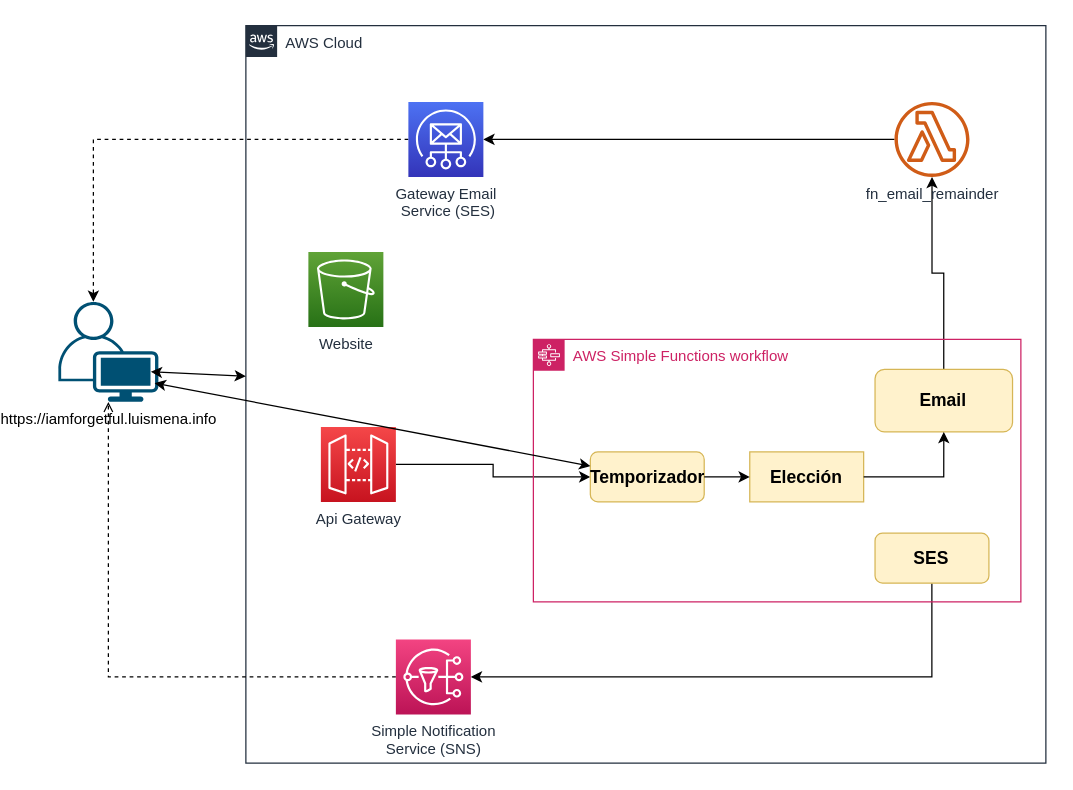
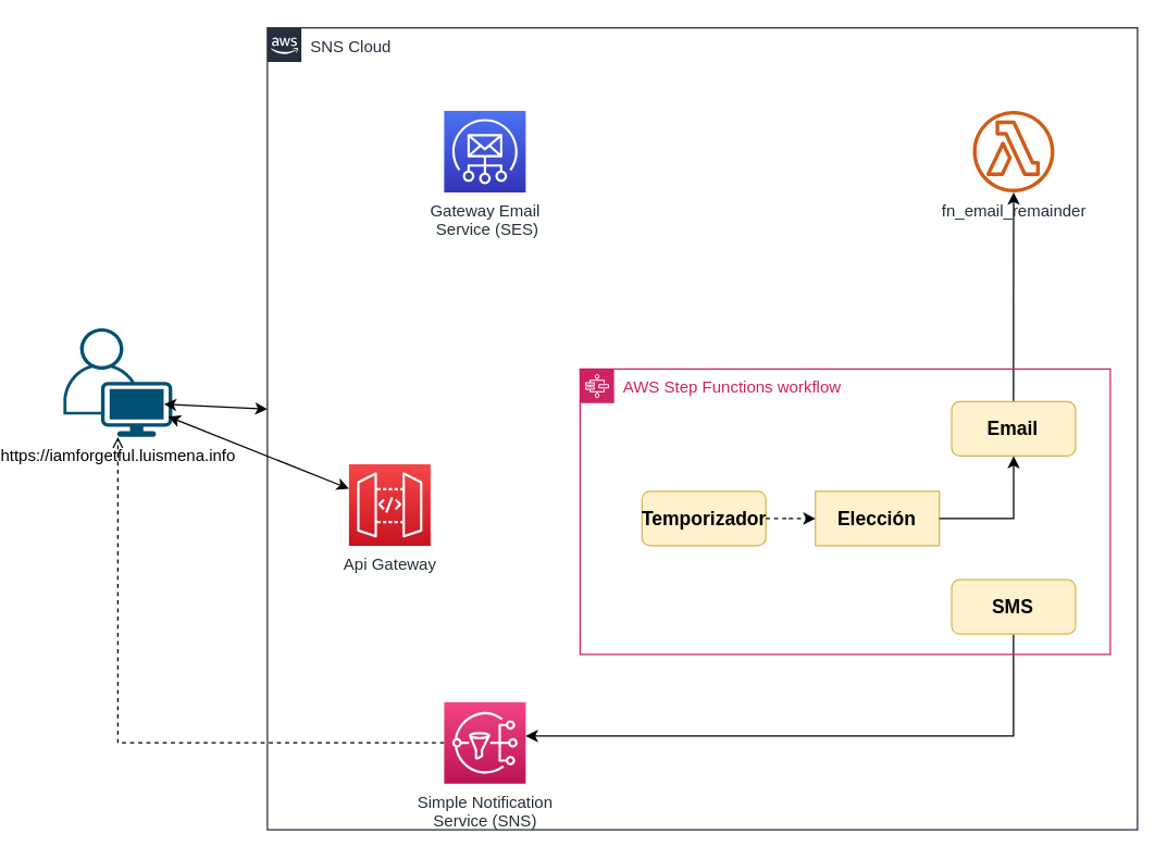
  <mxCell id="0" />
  <mxCell id="1" parent="0" />
- <mxCell id="2" value="AWS Cloud" style="points=[[0,0],[0.25,0],[0.5,0],[0.75,0],[1,0],[1,0.25],[1,0.5],[1,0.75],[1,1],[0.75,1],[0.5,1],[0.25,1],[0,1],[0,0.75],[0,0.5],[0,0.25]];outlineConnect=0;gradientColor=none;html=1;whiteSpace=wrap;fontSize=12;fontStyle=0;shape=mxgraph.aws4.group;grIcon=mxgraph.aws4.group_aws_cloud_alt;strokeColor=#232F3E;fillColor=none;verticalAlign=top;align=left;spacingLeft=30;fontColor=#232F3E;dashed=0;" parent="1" vertex="1"><mxGeometry x="170" y="20" width="640" height="590" as="geometry" /></mxCell>
- <mxCell id="3" style="edgeStyle=orthogonalEdgeStyle;rounded=0;orthogonalLoop=1;jettySize=auto;html=1;entryX=0;entryY=0.5;entryDx=0;entryDy=0;" parent="1" source="4" target="16" edge="1"><mxGeometry relative="1" as="geometry"><mxPoint x="290" y="381" as="targetPoint" /></mxGeometry></mxCell>
+ <mxCell id="2" value="SNS Cloud" style="points=[[0,0],[0.25,0],[0.5,0],[0.75,0],[1,0],[1,0.25],[1,0.5],[1,0.75],[1,1],[0.75,1],[0.5,1],[0.25,1],[0,1],[0,0.75],[0,0.5],[0,0.25]];outlineConnect=0;gradientColor=none;html=1;whiteSpace=wrap;fontSize=12;fontStyle=0;shape=mxgraph.aws4.group;grIcon=mxgraph.aws4.group_aws_cloud_alt;strokeColor=#232F3E;fillColor=none;verticalAlign=top;align=left;spacingLeft=30;fontColor=#232F3E;dashed=0;" parent="1" vertex="1"><mxGeometry x="170" y="20" width="640" height="590" as="geometry" /></mxCell>
  <mxCell id="4" value="Api Gateway" style="outlineConnect=0;fontColor=#232F3E;gradientColor=#F54749;gradientDirection=north;fillColor=#C7131F;strokeColor=#ffffff;dashed=0;verticalLabelPosition=bottom;verticalAlign=top;align=center;html=1;fontSize=12;fontStyle=0;aspect=fixed;shape=mxgraph.aws4.resourceIcon;resIcon=mxgraph.aws4.api_gateway;" parent="1" vertex="1"><mxGeometry x="230" y="341" width="60" height="60" as="geometry" /></mxCell>
- <mxCell id="5" value="Website" style="outlineConnect=0;fontColor=#232F3E;gradientColor=#60A337;gradientDirection=north;fillColor=#277116;strokeColor=#ffffff;dashed=0;verticalLabelPosition=bottom;verticalAlign=top;align=center;html=1;fontSize=12;fontStyle=0;aspect=fixed;shape=mxgraph.aws4.resourceIcon;resIcon=mxgraph.aws4.s3;" parent="1" vertex="1"><mxGeometry x="220" y="201" width="60" height="60" as="geometry" /></mxCell>
- <mxCell id="6" style="edgeStyle=orthogonalEdgeStyle;rounded=0;orthogonalLoop=1;jettySize=auto;html=1;entryX=0.35;entryY=0;entryDx=0;entryDy=0;entryPerimeter=0;startArrow=none;startFill=0;dashed=1;" parent="1" source="7" target="22" edge="1"><mxGeometry relative="1" as="geometry" /></mxCell>
  <mxCell id="7" value="Gateway Email&lt;br&gt;&amp;nbsp;Service (SES)" style="outlineConnect=0;fontColor=#232F3E;gradientColor=#4D72F3;gradientDirection=north;fillColor=#3334B9;strokeColor=#ffffff;dashed=0;verticalLabelPosition=bottom;verticalAlign=top;align=center;html=1;fontSize=12;fontStyle=0;aspect=fixed;shape=mxgraph.aws4.resourceIcon;resIcon=mxgraph.aws4.simple_email_service;" parent="1" vertex="1"><mxGeometry x="300" y="81" width="60" height="60" as="geometry" /></mxCell>
  <mxCell id="8" style="edgeStyle=orthogonalEdgeStyle;rounded=0;orthogonalLoop=1;jettySize=auto;html=1;dashed=1;endArrow=open;" parent="1" source="9" target="22" edge="1"><mxGeometry relative="1" as="geometry" /></mxCell>
- <mxCell id="9" value="Simple Notification&lt;br&gt;Service (SNS)" style="outlineConnect=0;fontColor=#232F3E;gradientColor=#F34482;gradientDirection=north;fillColor=#BC1356;strokeColor=#ffffff;dashed=0;verticalLabelPosition=bottom;verticalAlign=top;align=center;html=1;fontSize=12;fontStyle=0;aspect=fixed;shape=mxgraph.aws4.resourceIcon;resIcon=mxgraph.aws4.sns;" parent="1" vertex="1"><mxGeometry x="290" y="511" width="60" height="60" as="geometry" /></mxCell>
+ <mxCell id="9" value="Simple Notification&lt;br&gt;Service (SNS)" style="outlineConnect=0;fontColor=#232F3E;gradientColor=#F34482;gradientDirection=north;fillColor=#BC1356;strokeColor=#ffffff;dashed=0;verticalLabelPosition=bottom;verticalAlign=top;align=center;html=1;fontSize=12;fontStyle=0;aspect=fixed;shape=mxgraph.aws4.resourceIcon;resIcon=mxgraph.aws4.sns;" parent="1" vertex="1"><mxGeometry x="300" y="516" width="60" height="60" as="geometry" /></mxCell>
  <mxCell id="10" style="edgeStyle=orthogonalEdgeStyle;rounded=0;orthogonalLoop=1;jettySize=auto;html=1;" parent="1" source="19" target="13" edge="1"><mxGeometry relative="1" as="geometry" /></mxCell>
  <mxCell id="11" style="edgeStyle=orthogonalEdgeStyle;rounded=0;orthogonalLoop=1;jettySize=auto;html=1;" parent="1" source="21" target="9" edge="1"><mxGeometry relative="1" as="geometry"><Array as="points"><mxPoint x="719" y="541" /></Array></mxGeometry></mxCell>
- <mxCell id="12" style="edgeStyle=orthogonalEdgeStyle;rounded=0;orthogonalLoop=1;jettySize=auto;html=1;" parent="1" source="13" target="7" edge="1"><mxGeometry relative="1" as="geometry" /></mxCell>
  <mxCell id="13" value="fn_email_remainder" style="outlineConnect=0;fontColor=#232F3E;gradientColor=none;fillColor=#D05C17;strokeColor=none;dashed=0;verticalLabelPosition=bottom;verticalAlign=top;align=center;html=1;fontSize=12;fontStyle=0;aspect=fixed;pointerEvents=1;shape=mxgraph.aws4.lambda_function;" parent="1" vertex="1"><mxGeometry x="688.89" y="81" width="60" height="60" as="geometry" /></mxCell>
  <mxCell id="14" value="" style="group" parent="1" vertex="1" connectable="0"><mxGeometry x="400" y="271" width="390" height="210" as="geometry" /></mxCell>
- <mxCell id="15" value="AWS Simple Functions workflow" style="points=[[0,0],[0.25,0],[0.5,0],[0.75,0],[1,0],[1,0.25],[1,0.5],[1,0.75],[1,1],[0.75,1],[0.5,1],[0.25,1],[0,1],[0,0.75],[0,0.5],[0,0.25]];outlineConnect=0;gradientColor=none;html=1;whiteSpace=wrap;fontSize=12;fontStyle=0;shape=mxgraph.aws4.group;grIcon=mxgraph.aws4.group_aws_step_functions_workflow;strokeColor=#CD2264;fillColor=none;verticalAlign=top;align=left;spacingLeft=30;fontColor=#CD2264;dashed=0;" parent="14" vertex="1"><mxGeometry width="390" height="210" as="geometry" /></mxCell>
+ <mxCell id="15" value="AWS Step Functions workflow" style="points=[[0,0],[0.25,0],[0.5,0],[0.75,0],[1,0],[1,0.25],[1,0.5],[1,0.75],[1,1],[0.75,1],[0.5,1],[0.25,1],[0,1],[0,0.75],[0,0.5],[0,0.25]];outlineConnect=0;gradientColor=none;html=1;whiteSpace=wrap;fontSize=12;fontStyle=0;shape=mxgraph.aws4.group;grIcon=mxgraph.aws4.group_aws_step_functions_workflow;strokeColor=#CD2264;fillColor=none;verticalAlign=top;align=left;spacingLeft=30;fontColor=#CD2264;dashed=0;" parent="14" vertex="1"><mxGeometry width="390" height="210" as="geometry" /></mxCell>
  <mxCell id="16" value="&lt;span style=&quot;font-size: 14px&quot;&gt;&lt;b&gt;Temporizador&lt;/b&gt;&lt;/span&gt;" style="rounded=1;whiteSpace=wrap;html=1;fillColor=#fff2cc;strokeColor=#d6b656;" parent="14" vertex="1"><mxGeometry x="45.556" y="90" width="91.111" height="40" as="geometry" /></mxCell>
  <mxCell id="17" value="&lt;b&gt;&lt;font style=&quot;font-size: 14px&quot;&gt;Elección&lt;/font&gt;&lt;/b&gt;" style="whiteSpace=wrap;html=1;fillColor=#fff2cc;strokeColor=#d6b656;rounded=0;" parent="14" vertex="1"><mxGeometry x="173.111" y="90" width="91.111" height="40" as="geometry" /></mxCell>
- <mxCell id="18" style="edgeStyle=orthogonalEdgeStyle;rounded=0;orthogonalLoop=1;jettySize=auto;html=1;" parent="14" source="16" target="17" edge="1"><mxGeometry as="geometry" /></mxCell>
- <mxCell id="19" value="&lt;b&gt;&lt;font style=&quot;font-size: 14px&quot;&gt;Email&lt;/font&gt;&lt;/b&gt;" style="rounded=1;whiteSpace=wrap;html=1;fillColor=#fff2cc;strokeColor=#d6b656;" parent="14" vertex="1"><mxGeometry x="273.333" y="24" width="110" height="50" as="geometry" /></mxCell>
+ <mxCell id="18" style="edgeStyle=orthogonalEdgeStyle;rounded=0;orthogonalLoop=1;jettySize=auto;html=1;dashed=1;" parent="14" source="16" target="17" edge="1"><mxGeometry as="geometry" /></mxCell>
+ <mxCell id="19" value="&lt;b&gt;&lt;font style=&quot;font-size: 14px&quot;&gt;Email&lt;/font&gt;&lt;/b&gt;" style="rounded=1;whiteSpace=wrap;html=1;fillColor=#fff2cc;strokeColor=#d6b656;" parent="14" vertex="1"><mxGeometry x="273.333" y="24" width="91.111" height="40" as="geometry" /></mxCell>
  <mxCell id="20" style="edgeStyle=orthogonalEdgeStyle;rounded=0;orthogonalLoop=1;jettySize=auto;html=1;entryX=0.5;entryY=1;entryDx=0;entryDy=0;" parent="14" source="17" target="19" edge="1"><mxGeometry as="geometry" /></mxCell>
- <mxCell id="21" value="&lt;b&gt;&lt;font style=&quot;font-size: 14px&quot;&gt;SES&lt;/font&gt;&lt;/b&gt;" style="rounded=1;whiteSpace=wrap;html=1;fillColor=#fff2cc;strokeColor=#d6b656;" parent="14" vertex="1"><mxGeometry x="273.333" y="155" width="91.111" height="40" as="geometry" /></mxCell>
+ <mxCell id="21" value="&lt;b&gt;&lt;font style=&quot;font-size: 14px&quot;&gt;SMS&lt;/font&gt;&lt;/b&gt;" style="rounded=1;whiteSpace=wrap;html=1;fillColor=#fff2cc;strokeColor=#d6b656;" parent="14" vertex="1"><mxGeometry x="273.333" y="155" width="91.111" height="40" as="geometry" /></mxCell>
  <mxCell id="22" value="https://iamforgetful.luismena.info" style="points=[[0.35,0,0],[0.98,0.51,0],[1,0.71,0],[0.67,1,0],[0,0.795,0],[0,0.65,0]];verticalLabelPosition=bottom;html=1;verticalAlign=top;aspect=fixed;align=center;pointerEvents=1;shape=mxgraph.cisco19.user;fillColor=#005073;strokeColor=none;" parent="1" vertex="1"><mxGeometry x="20" y="241" width="80" height="80" as="geometry" /></mxCell>
  <mxCell id="23" value="" style="endArrow=classic;html=1;startArrow=classic;startFill=1;exitX=0.925;exitY=0.7;exitDx=0;exitDy=0;exitPerimeter=0;" parent="1" target="2" edge="1" source="22"><mxGeometry width="50" height="50" relative="1" as="geometry"><mxPoint x="20" y="301" as="sourcePoint" /><mxPoint x="70" y="251" as="targetPoint" /></mxGeometry></mxCell>
- <mxCell id="24" value="" style="endArrow=classic;html=1;startArrow=classic;startFill=1;exitX=0.963;exitY=0.813;exitDx=0;exitDy=0;exitPerimeter=0;" parent="1" source="22" target="16" edge="1"><mxGeometry width="50" height="50" relative="1" as="geometry"><mxPoint x="30" y="311" as="sourcePoint" /><mxPoint x="160" y="254.125" as="targetPoint" /></mxGeometry></mxCell>
+ <mxCell id="24" value="" style="endArrow=classic;html=1;startArrow=classic;startFill=1;exitX=0.963;exitY=0.813;exitDx=0;exitDy=0;exitPerimeter=0;" parent="1" source="22" target="4" edge="1"><mxGeometry width="50" height="50" relative="1" as="geometry"><mxPoint x="30" y="311" as="sourcePoint" /><mxPoint x="160" y="254.125" as="targetPoint" /></mxGeometry></mxCell>
